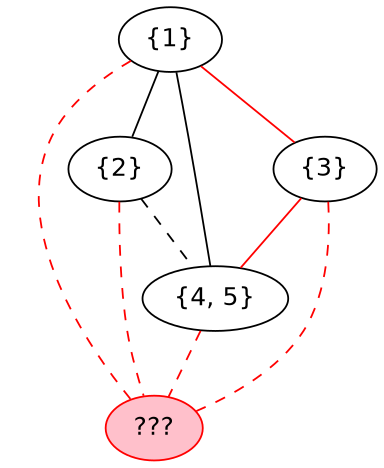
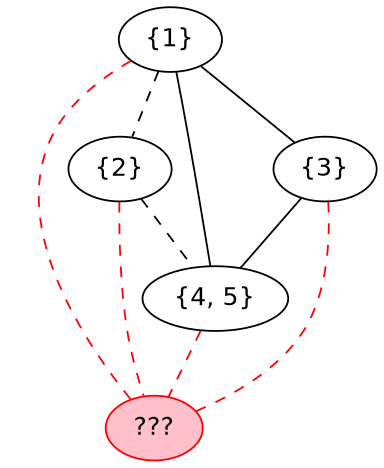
  graph {
    node [fontname=Helvetica]
    edge [style=dashed]
    n1 [label="{1}"]
    n2 [color=red fillcolor=Pink label="???" style=filled]
    n3 [label="{2}"]
    n4 [label="{3}"]
    n5 [label="{4, 5}"]
    subgraph sub_1 {
      n1
      n2
      n3
      n4
      n5
    }
    n1 -- n2 [color=red]
-   n1 -- n3 [style=""]
-   n1 -- n4 [color=red style=""]
+   n1 -- n3
+   n1 -- n4 [style=""]
    n1 -- n5 [style=""]
    n3 -- n2 [color=red]
    n3 -- n5
    n4 -- n2 [color=red]
-   n4 -- n5 [color=red style=""]
+   n4 -- n5 [style=""]
    n5 -- n2 [color=red]
  }
